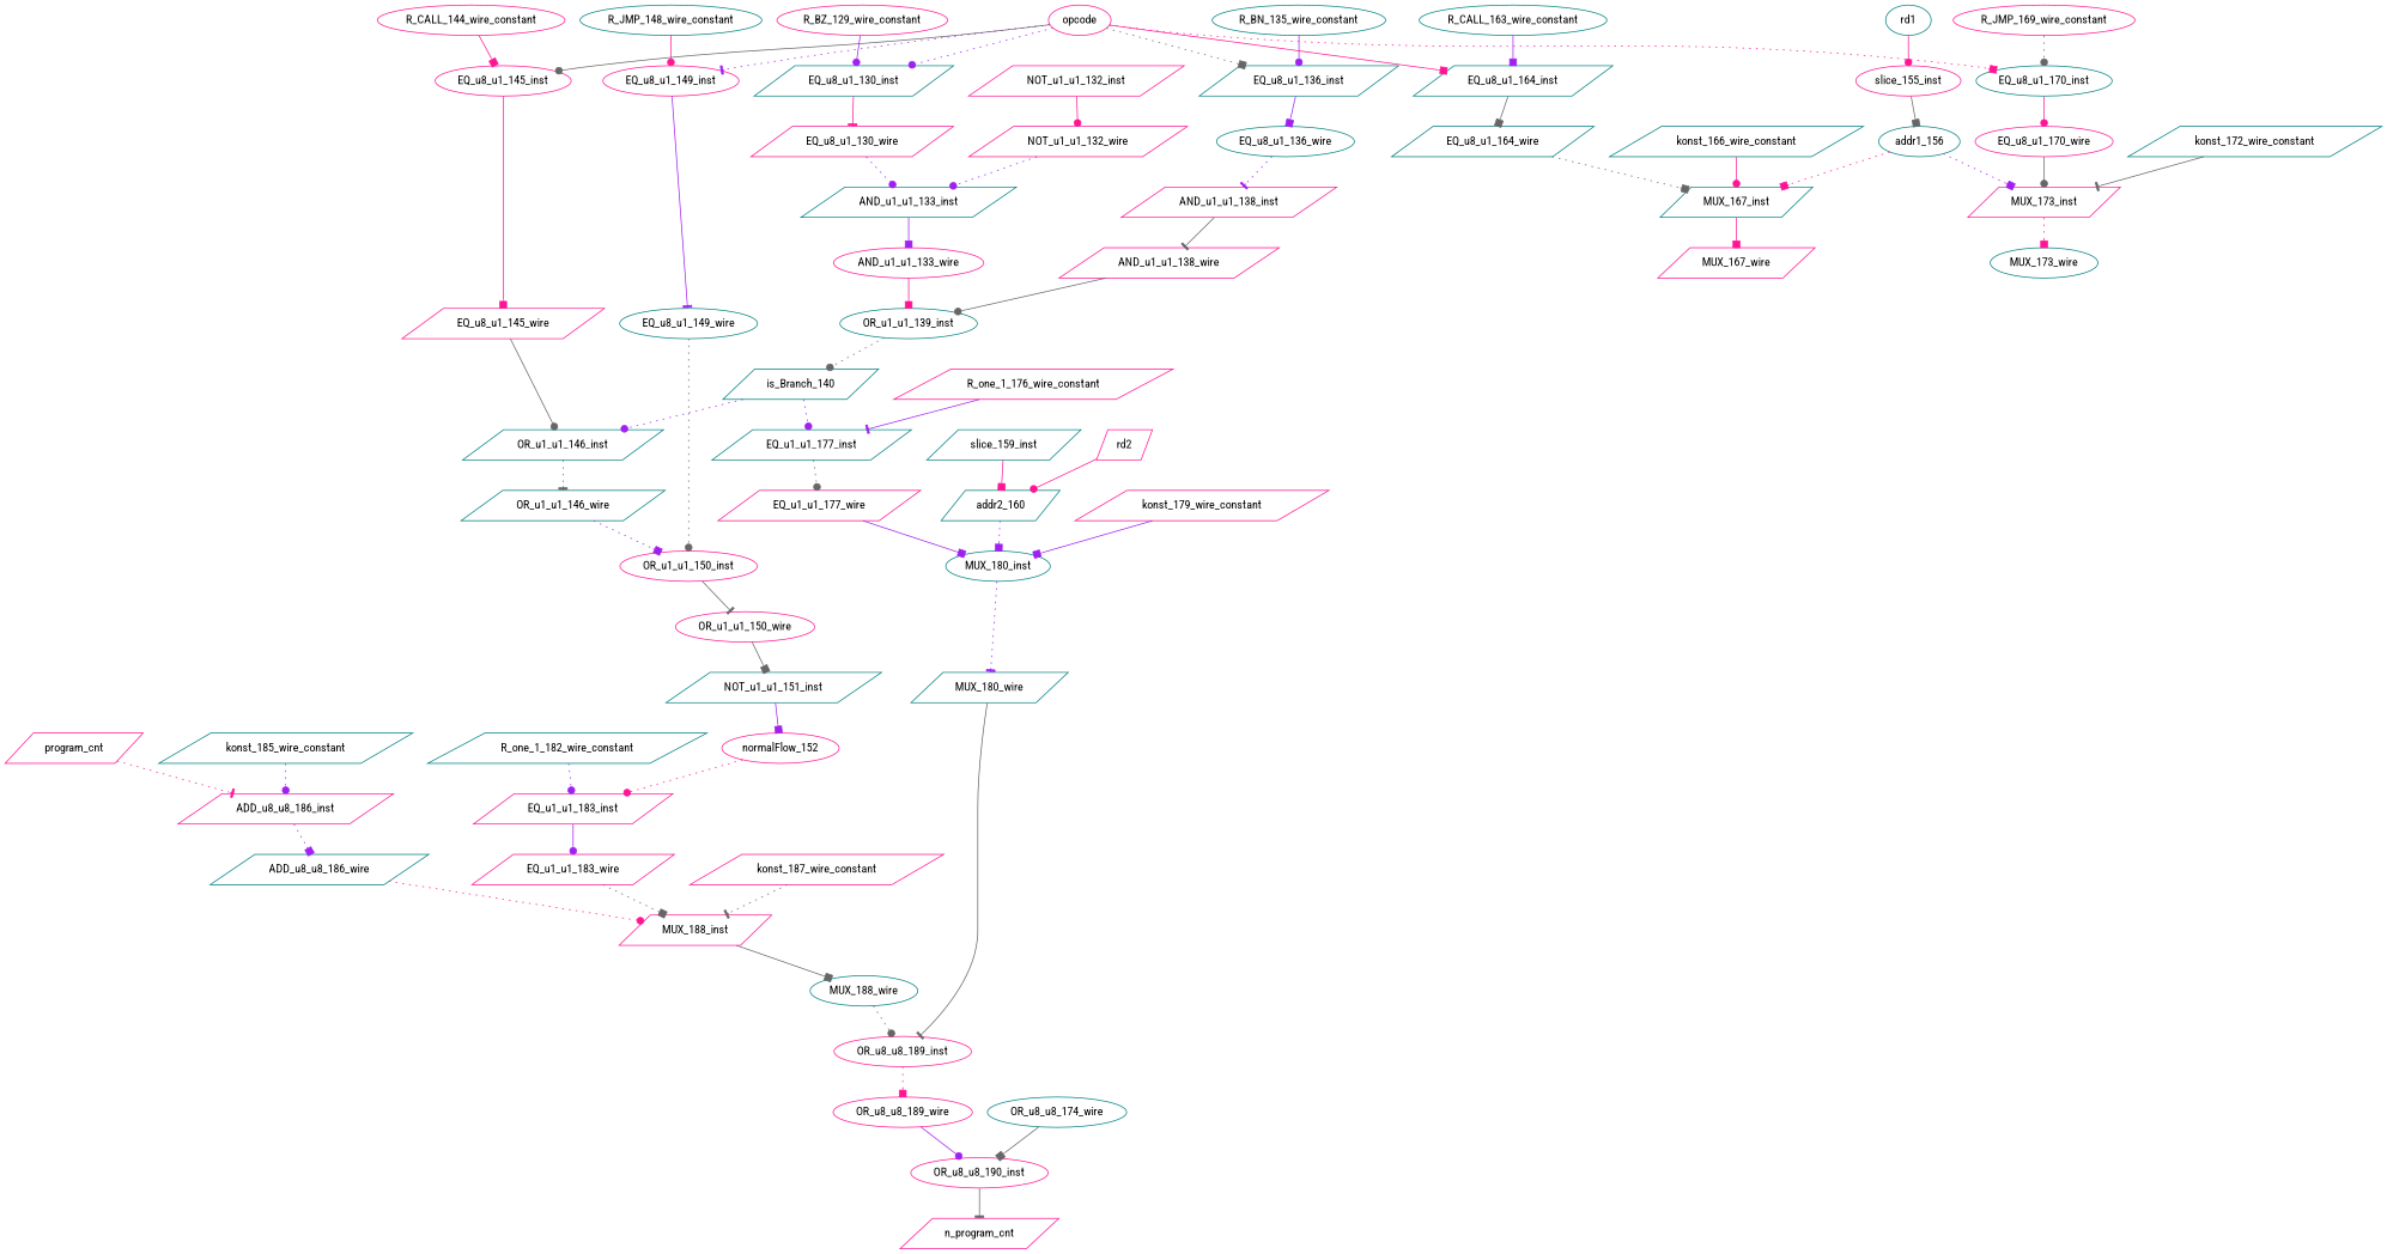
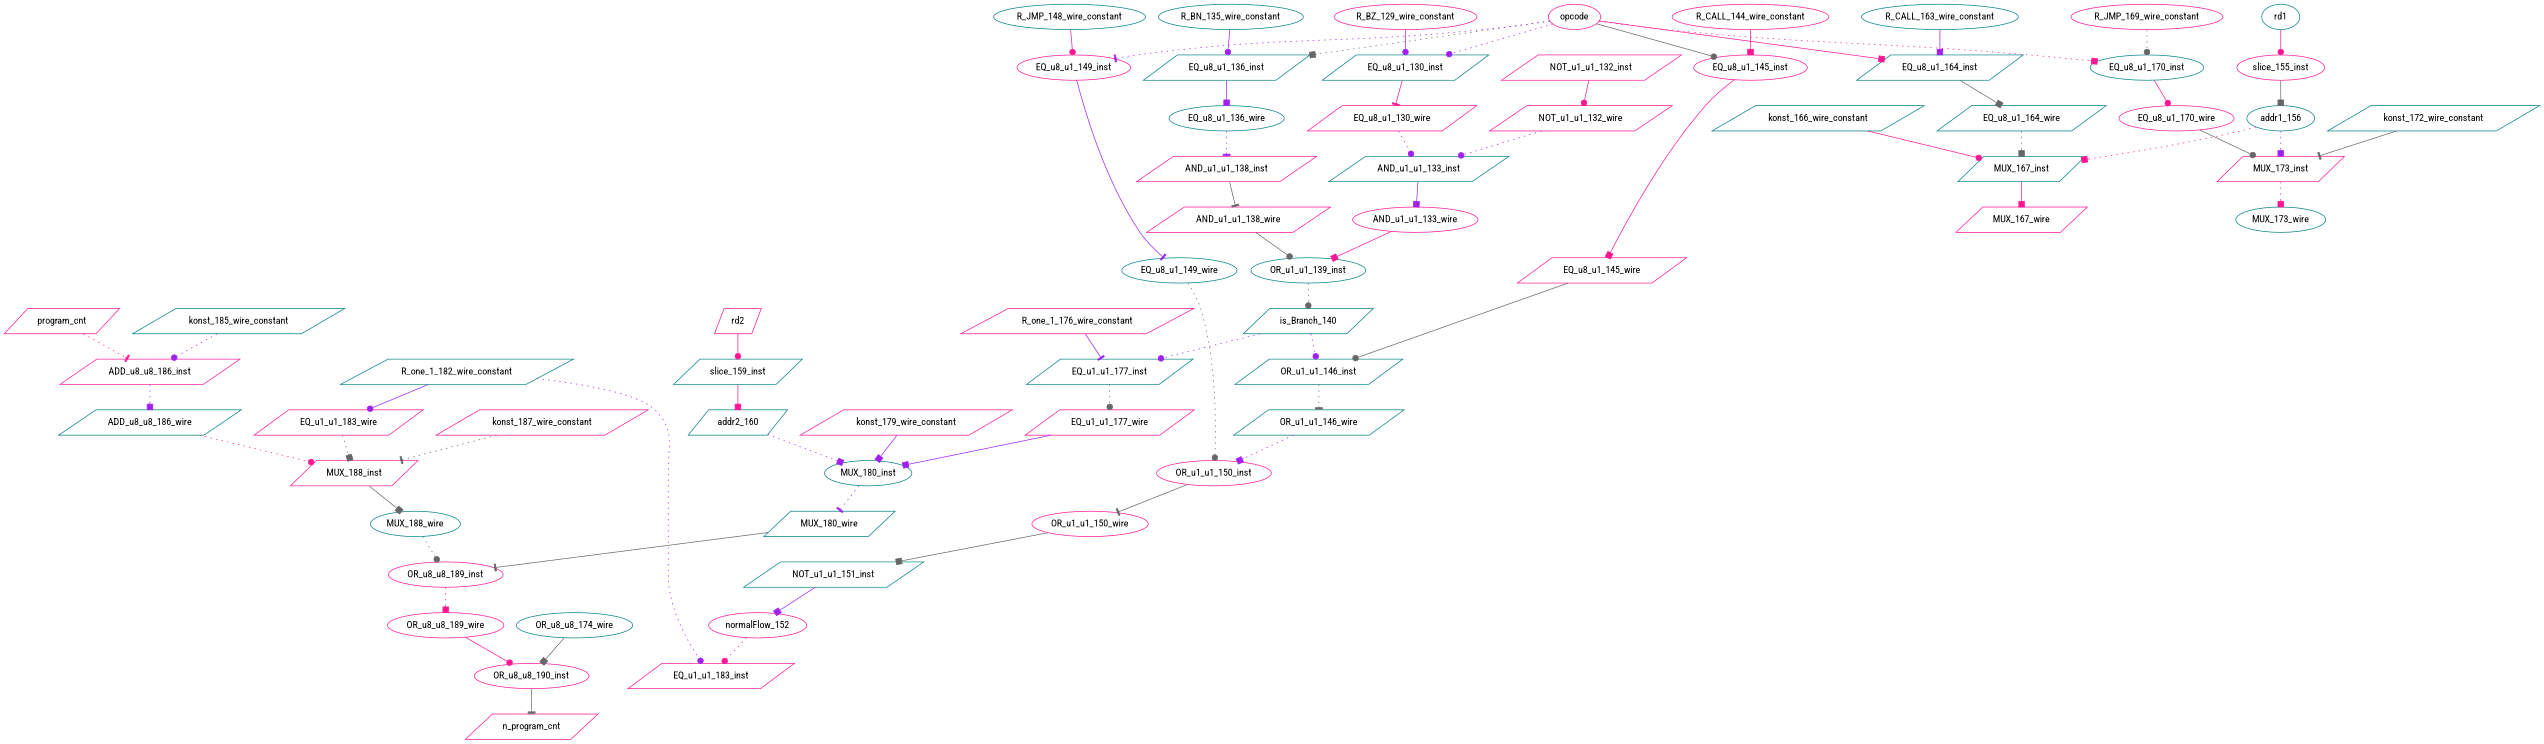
  digraph {
    fontname="Roboto Condensed"
    node [color=deeppink fontname="Roboto Condensed" shape=parallelogram]
    edge [arrowhead=dot color=purple fontname="Roboto Condensed" style=solid]
    ADD_u8_u8_186_wire [color=teal]
    MUX_188_inst
    MUX_188_wire [color=teal shape=ellipse]
    AND_u1_u1_133_wire [shape=ellipse]
    OR_u1_u1_139_inst [color=teal shape=ellipse]
    is_Branch_140 [color=teal]
    AND_u1_u1_138_wire
    MUX_180_inst [color=teal shape=ellipse]
    EQ_u1_u1_177_wire
    MUX_180_wire [color=teal]
    EQ_u1_u1_183_wire
    AND_u1_u1_133_inst [color=teal]
    EQ_u8_u1_130_wire
    EQ_u8_u1_136_wire [color=teal shape=ellipse]
    AND_u1_u1_138_inst
    OR_u1_u1_146_inst [color=teal]
    EQ_u8_u1_145_wire
    OR_u1_u1_146_wire [color=teal]
    EQ_u8_u1_149_wire [color=teal shape=ellipse]
    OR_u1_u1_150_inst [shape=ellipse]
    OR_u1_u1_150_wire [shape=ellipse]
    EQ_u8_u1_164_wire [color=teal]
    MUX_167_inst [color=teal]
    MUX_167_wire
    EQ_u8_u1_170_wire [shape=ellipse]
    MUX_173_inst
    MUX_173_wire [color=teal shape=ellipse]
    OR_u8_u8_189_inst [shape=ellipse]
    OR_u8_u8_189_wire [shape=ellipse]
    NOT_u1_u1_132_wire
    NOT_u1_u1_151_inst [color=teal]
    normalFlow_152 [shape=ellipse]
    OR_u8_u8_174_wire [color=teal shape=ellipse]
    OR_u8_u8_190_inst [shape=ellipse]
    n_program_cnt
    R_BN_135_wire_constant [color=teal shape=ellipse]
    EQ_u8_u1_136_inst [color=teal]
    R_BZ_129_wire_constant [shape=ellipse]
    EQ_u8_u1_130_inst [color=teal]
    R_CALL_144_wire_constant [shape=ellipse]
    EQ_u8_u1_145_inst [shape=ellipse]
    R_CALL_163_wire_constant [color=teal shape=ellipse]
    EQ_u8_u1_164_inst [color=teal]
    R_JMP_148_wire_constant [color=teal shape=ellipse]
    EQ_u8_u1_149_inst [shape=ellipse]
    R_JMP_169_wire_constant [shape=ellipse]
    EQ_u8_u1_170_inst [color=teal shape=ellipse]
    EQ_u1_u1_177_inst [color=teal]
    R_one_1_176_wire_constant
    R_one_1_182_wire_constant [color=teal]
    EQ_u1_u1_183_inst
    addr1_156 [color=teal shape=ellipse]
    addr2_160 [color=teal]
    konst_166_wire_constant [color=teal]
    konst_172_wire_constant [color=teal]
    konst_179_wire_constant
    konst_185_wire_constant [color=teal]
    ADD_u8_u8_186_inst
    konst_187_wire_constant
    program_cnt
    NOT_u1_u1_132_inst
    opcode [shape=ellipse]
    slice_155_inst [shape=ellipse]
    rd1 [color=teal shape=ellipse]
    slice_159_inst [color=teal]
    rd2
    ADD_u8_u8_186_wire -> MUX_188_inst [color=deeppink style=dotted]
    MUX_188_inst -> MUX_188_wire [arrowhead=box color=gray40]
    MUX_188_wire -> OR_u8_u8_189_inst [color=gray40 style=dotted]
    AND_u1_u1_133_wire -> OR_u1_u1_139_inst [arrowhead=box color=deeppink]
    OR_u1_u1_139_inst -> is_Branch_140 [color=gray40 style=dotted]
    is_Branch_140 -> OR_u1_u1_146_inst [style=dotted]
    is_Branch_140 -> EQ_u1_u1_177_inst [style=dotted]
    AND_u1_u1_138_wire -> OR_u1_u1_139_inst [color=gray40]
    MUX_180_inst -> MUX_180_wire [arrowhead=tee style=dotted]
    EQ_u1_u1_177_wire -> MUX_180_inst [arrowhead=box]
    MUX_180_wire -> OR_u8_u8_189_inst [arrowhead=tee color=gray40]
    EQ_u1_u1_183_wire -> MUX_188_inst [arrowhead=box color=gray40 style=dotted]
    AND_u1_u1_133_inst -> AND_u1_u1_133_wire [arrowhead=box]
    EQ_u8_u1_130_wire -> AND_u1_u1_133_inst [style=dotted]
    EQ_u8_u1_136_wire -> AND_u1_u1_138_inst [arrowhead=tee style=dotted]
    AND_u1_u1_138_inst -> AND_u1_u1_138_wire [arrowhead=tee color=gray40]
    OR_u1_u1_146_inst -> OR_u1_u1_146_wire [arrowhead=tee color=gray40 style=dotted]
    EQ_u8_u1_145_wire -> OR_u1_u1_146_inst [color=gray40]
    OR_u1_u1_146_wire -> OR_u1_u1_150_inst [arrowhead=box style=dotted]
    EQ_u8_u1_149_wire -> OR_u1_u1_150_inst [color=gray40 style=dotted]
    OR_u1_u1_150_inst -> OR_u1_u1_150_wire [arrowhead=tee color=gray40]
    OR_u1_u1_150_wire -> NOT_u1_u1_151_inst [arrowhead=box color=gray40]
    EQ_u8_u1_164_wire -> MUX_167_inst [arrowhead=box color=gray40 style=dotted]
    MUX_167_inst -> MUX_167_wire [arrowhead=box color=deeppink]
    EQ_u8_u1_170_wire -> MUX_173_inst [color=gray40]
    MUX_173_inst -> MUX_173_wire [arrowhead=box color=deeppink style=dotted]
    OR_u8_u8_189_inst -> OR_u8_u8_189_wire [arrowhead=box color=deeppink style=dotted]
-   OR_u8_u8_189_wire -> OR_u8_u8_190_inst
+   OR_u8_u8_189_wire -> OR_u8_u8_190_inst [color=deeppink]
    NOT_u1_u1_132_wire -> AND_u1_u1_133_inst [style=dotted]
    NOT_u1_u1_151_inst -> normalFlow_152 [arrowhead=box]
    normalFlow_152 -> EQ_u1_u1_183_inst [color=deeppink style=dotted]
    OR_u8_u8_174_wire -> OR_u8_u8_190_inst [arrowhead=box color=gray40]
    OR_u8_u8_190_inst -> n_program_cnt [arrowhead=tee color=gray40]
    R_BN_135_wire_constant -> EQ_u8_u1_136_inst
    EQ_u8_u1_136_inst -> EQ_u8_u1_136_wire [arrowhead=box]
    R_BZ_129_wire_constant -> EQ_u8_u1_130_inst
    EQ_u8_u1_130_inst -> EQ_u8_u1_130_wire [arrowhead=tee color=deeppink]
    R_CALL_144_wire_constant -> EQ_u8_u1_145_inst [arrowhead=box color=deeppink]
    EQ_u8_u1_145_inst -> EQ_u8_u1_145_wire [arrowhead=box color=deeppink]
    R_CALL_163_wire_constant -> EQ_u8_u1_164_inst [arrowhead=box]
    EQ_u8_u1_164_inst -> EQ_u8_u1_164_wire [arrowhead=box color=gray40]
    R_JMP_148_wire_constant -> EQ_u8_u1_149_inst [color=deeppink]
    EQ_u8_u1_149_inst -> EQ_u8_u1_149_wire [arrowhead=tee]
    R_JMP_169_wire_constant -> EQ_u8_u1_170_inst [color=gray40 style=dotted]
    EQ_u8_u1_170_inst -> EQ_u8_u1_170_wire [color=deeppink]
    EQ_u1_u1_177_inst -> EQ_u1_u1_177_wire [color=gray40 style=dotted]
    R_one_1_176_wire_constant -> EQ_u1_u1_177_inst [arrowhead=tee]
    R_one_1_182_wire_constant -> EQ_u1_u1_183_inst [style=dotted]
-   EQ_u1_u1_183_inst -> EQ_u1_u1_183_wire
+   R_one_1_182_wire_constant -> EQ_u1_u1_183_wire
    addr1_156 -> MUX_167_inst [arrowhead=box color=deeppink style=dotted]
    addr1_156 -> MUX_173_inst [arrowhead=box style=dotted]
    addr2_160 -> MUX_180_inst [arrowhead=box style=dotted]
    konst_166_wire_constant -> MUX_167_inst [color=deeppink]
    konst_172_wire_constant -> MUX_173_inst [arrowhead=tee color=gray40]
    konst_179_wire_constant -> MUX_180_inst [arrowhead=box]
    konst_185_wire_constant -> ADD_u8_u8_186_inst [style=dotted]
    ADD_u8_u8_186_inst -> ADD_u8_u8_186_wire [arrowhead=box style=dotted]
    konst_187_wire_constant -> MUX_188_inst [arrowhead=tee color=gray40 style=dotted]
    program_cnt -> ADD_u8_u8_186_inst [arrowhead=tee color=deeppink style=dotted]
    NOT_u1_u1_132_inst -> NOT_u1_u1_132_wire [color=deeppink]
    opcode -> EQ_u8_u1_136_inst [arrowhead=box color=gray40 style=dotted]
    opcode -> EQ_u8_u1_130_inst [style=dotted]
    opcode -> EQ_u8_u1_145_inst [color=gray40]
    opcode -> EQ_u8_u1_164_inst [arrowhead=box color=deeppink]
    opcode -> EQ_u8_u1_149_inst [arrowhead=tee style=dotted]
    opcode -> EQ_u8_u1_170_inst [arrowhead=box color=deeppink style=dotted]
    slice_155_inst -> addr1_156 [arrowhead=box color=gray40]
    rd1 -> slice_155_inst [color=deeppink]
    slice_159_inst -> addr2_160 [arrowhead=box color=deeppink]
-   rd2 -> addr2_160 [color=deeppink]
+   rd2 -> slice_159_inst [color=deeppink]
  }
